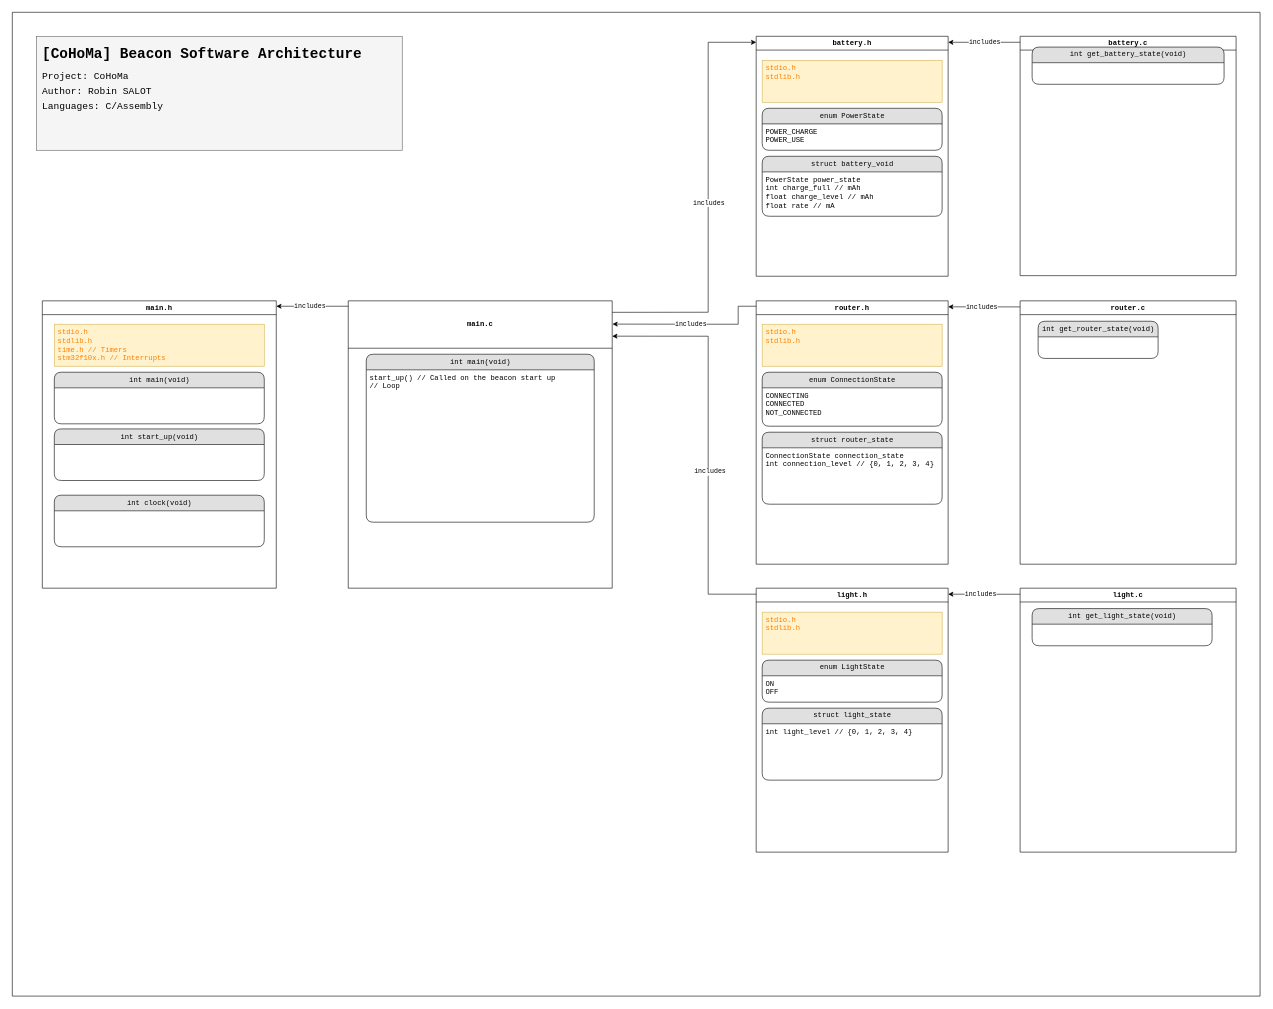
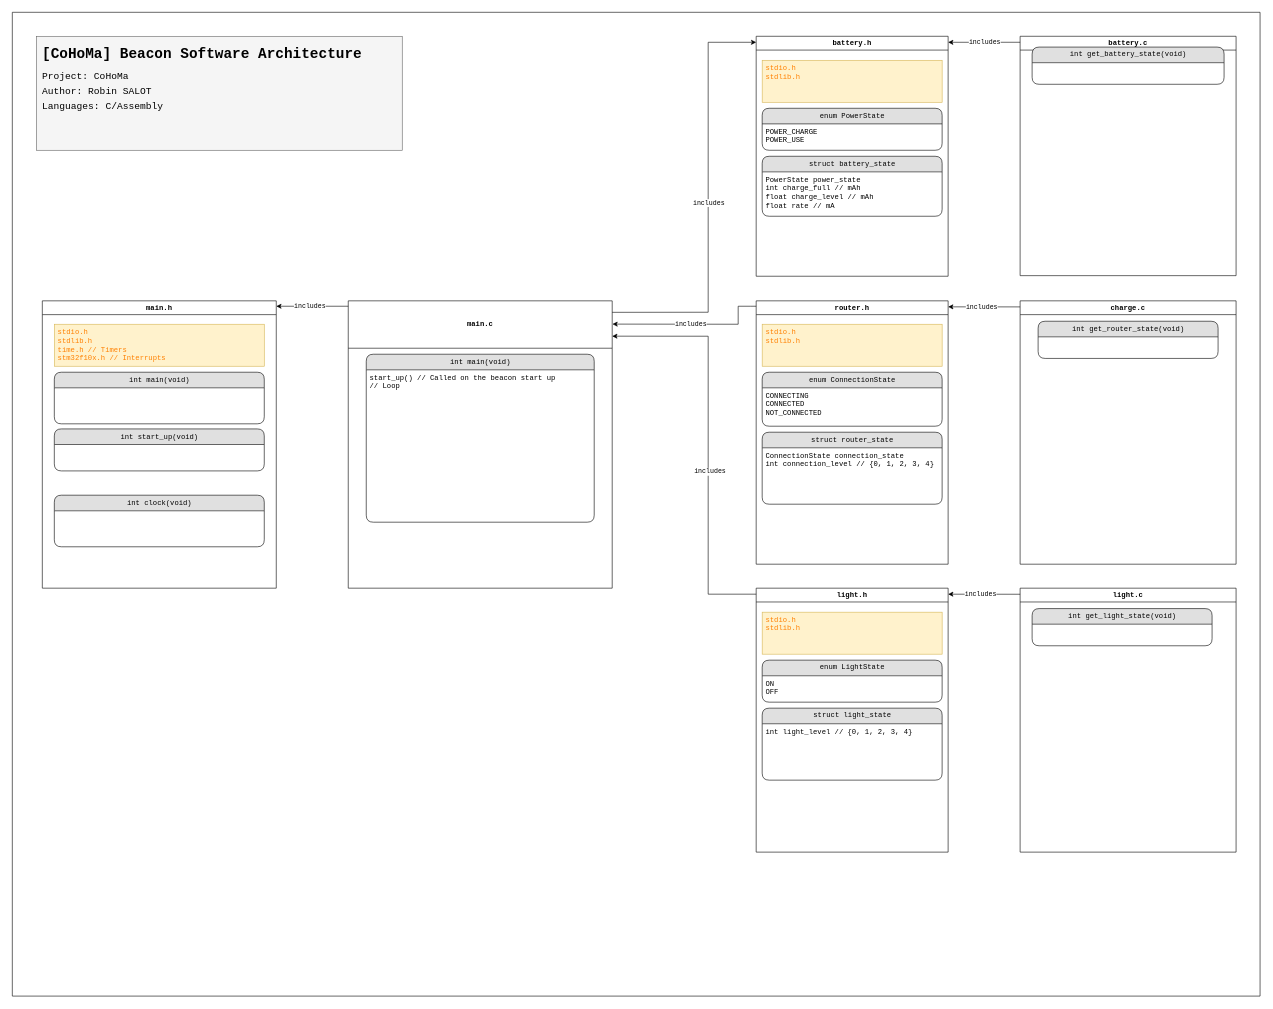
  <mxCell id="0" />
  <mxCell id="1" parent="0" />
  <mxCell id="2" value="&lt;div&gt;main.c&lt;/div&gt;" style="swimlane;whiteSpace=wrap;html=1;startSize=79;fontFamily=Courier New;" parent="1" vertex="1"><mxGeometry x="580" y="501" width="440" height="479" as="geometry" /></mxCell>
  <mxCell id="3" value="&lt;div&gt;int main(void)&lt;/div&gt;" style="swimlane;html=1;fontStyle=0;childLayout=stackLayout;horizontal=1;startSize=26;fillColor=#e0e0e0;horizontalStack=0;resizeParent=1;resizeLast=0;collapsible=1;marginBottom=0;swimlaneFillColor=#ffffff;align=center;rounded=1;shadow=0;comic=0;labelBackgroundColor=none;strokeWidth=1;fontFamily=Courier New;fontSize=12" parent="2" vertex="1"><mxGeometry x="30" y="89" width="380" height="280" as="geometry" /></mxCell>
  <mxCell id="4" value="&lt;div&gt;start_up() // Called on the beacon start up&lt;br&gt;&lt;/div&gt;&lt;div&gt;// Loop&lt;br&gt;&lt;/div&gt;" style="text;html=1;strokeColor=none;fillColor=none;spacingLeft=4;spacingRight=4;whiteSpace=wrap;overflow=hidden;rotatable=0;points=[[0,0.5],[1,0.5]];portConstraint=eastwest;fontFamily=Courier New;" parent="3" vertex="1"><mxGeometry y="26" width="380" height="54" as="geometry" /></mxCell>
  <mxCell id="5" value="&lt;div&gt;battery.c&lt;/div&gt;" style="swimlane;whiteSpace=wrap;html=1;fontFamily=Courier New;" parent="1" vertex="1"><mxGeometry x="1700" y="60" width="360" height="399" as="geometry" /></mxCell>
  <mxCell id="6" value="&lt;div&gt;int get_battery_state(void)&lt;/div&gt;" style="swimlane;html=1;fontStyle=0;childLayout=stackLayout;horizontal=1;startSize=26;fillColor=#e0e0e0;horizontalStack=0;resizeParent=1;resizeLast=0;collapsible=1;marginBottom=0;swimlaneFillColor=#ffffff;align=center;rounded=1;shadow=0;comic=0;labelBackgroundColor=none;strokeWidth=1;fontFamily=Courier New;fontSize=12" parent="5" vertex="1"><mxGeometry x="20" y="18" width="320" height="62" as="geometry" /></mxCell>
  <mxCell id="7" value="&lt;div&gt;battery.h&lt;/div&gt;" style="swimlane;whiteSpace=wrap;html=1;startSize=23;fontFamily=Courier New;" parent="1" vertex="1"><mxGeometry x="1260" y="60" width="320" height="400" as="geometry" /></mxCell>
  <mxCell id="8" value="enum PowerState" style="swimlane;html=1;fontStyle=0;childLayout=stackLayout;horizontal=1;startSize=26;fillColor=#e0e0e0;horizontalStack=0;resizeParent=1;resizeLast=0;collapsible=1;marginBottom=0;swimlaneFillColor=#ffffff;align=center;rounded=1;shadow=0;comic=0;labelBackgroundColor=none;strokeWidth=1;fontFamily=Courier New;fontSize=12" parent="7" vertex="1"><mxGeometry x="10" y="120" width="300" height="70" as="geometry" /></mxCell>
  <mxCell id="9" value="&lt;div&gt;POWER_CHARGE&lt;/div&gt;&lt;div&gt;POWER_USE&lt;br&gt;&lt;/div&gt;" style="text;html=1;strokeColor=none;fillColor=none;spacingLeft=4;spacingRight=4;whiteSpace=wrap;overflow=hidden;rotatable=0;points=[[0,0.5],[1,0.5]];portConstraint=eastwest;fontFamily=Courier New;" parent="8" vertex="1"><mxGeometry y="26" width="300" height="34" as="geometry" /></mxCell>
- <mxCell id="10" value="struct battery_void" style="swimlane;html=1;fontStyle=0;childLayout=stackLayout;horizontal=1;startSize=26;fillColor=#e0e0e0;horizontalStack=0;resizeParent=1;resizeLast=0;collapsible=1;marginBottom=0;swimlaneFillColor=#ffffff;align=center;rounded=1;shadow=0;comic=0;labelBackgroundColor=none;strokeWidth=1;fontFamily=Courier New;fontSize=12" parent="7" vertex="1"><mxGeometry x="10" y="200" width="300" height="100" as="geometry" /></mxCell>
+ <mxCell id="10" value="struct battery_state" style="swimlane;html=1;fontStyle=0;childLayout=stackLayout;horizontal=1;startSize=26;fillColor=#e0e0e0;horizontalStack=0;resizeParent=1;resizeLast=0;collapsible=1;marginBottom=0;swimlaneFillColor=#ffffff;align=center;rounded=1;shadow=0;comic=0;labelBackgroundColor=none;strokeWidth=1;fontFamily=Courier New;fontSize=12" parent="7" vertex="1"><mxGeometry x="10" y="200" width="300" height="100" as="geometry" /></mxCell>
  <mxCell id="11" value="&lt;div&gt;PowerState power_state&lt;br&gt;&lt;/div&gt;&lt;div&gt;int charge_full // mAh&lt;br&gt;&lt;/div&gt;float charge_level // mAh&lt;br&gt;&lt;div&gt;float rate // mA&lt;br&gt;&lt;/div&gt;" style="text;html=1;strokeColor=none;fillColor=none;spacingLeft=4;spacingRight=4;whiteSpace=wrap;overflow=hidden;rotatable=0;points=[[0,0.5],[1,0.5]];portConstraint=eastwest;fontFamily=Courier New;" parent="10" vertex="1"><mxGeometry y="26" width="300" height="68" as="geometry" /></mxCell>
  <mxCell id="12" value="" style="rounded=0;whiteSpace=wrap;html=1;fillColor=#fff2cc;strokeColor=#d6b656;fontFamily=Courier New;" parent="7" vertex="1"><mxGeometry x="10" y="40" width="300" height="70" as="geometry" /></mxCell>
  <mxCell id="13" value="&lt;div&gt;&lt;font color=&quot;#FF8000&quot;&gt;stdio.h&lt;/font&gt;&lt;/div&gt;&lt;div&gt;&lt;font color=&quot;#FF8000&quot;&gt;stdlib.h&lt;br&gt;&lt;/font&gt;&lt;/div&gt;" style="text;html=1;strokeColor=none;fillColor=none;spacingLeft=4;spacingRight=4;whiteSpace=wrap;overflow=hidden;rotatable=0;points=[[0,0.5],[1,0.5]];portConstraint=eastwest;fontFamily=Courier New;" parent="7" vertex="1"><mxGeometry x="10" y="40" width="300" height="70" as="geometry" /></mxCell>
  <mxCell id="14" value="" style="endArrow=classic;html=1;rounded=0;exitX=0;exitY=0.025;exitDx=0;exitDy=0;exitPerimeter=0;entryX=0;entryY=0.025;entryDx=0;entryDy=0;entryPerimeter=0;fontFamily=Courier New;" parent="1" source="5" edge="1"><mxGeometry width="50" height="50" relative="1" as="geometry"><mxPoint x="1660" y="70" as="sourcePoint" /><mxPoint x="1580" y="70" as="targetPoint" /><Array as="points" /></mxGeometry></mxCell>
  <mxCell id="15" value="&lt;div&gt;includes&lt;/div&gt;" style="edgeLabel;html=1;align=center;verticalAlign=middle;resizable=0;points=[];fontFamily=Courier New;" parent="14" vertex="1" connectable="0"><mxGeometry x="-0.129" y="1" relative="1" as="geometry"><mxPoint x="-8" as="offset" /></mxGeometry></mxCell>
- <mxCell id="16" value="router.c" style="swimlane;whiteSpace=wrap;html=1;startSize=23;fontFamily=Courier New;" parent="1" vertex="1"><mxGeometry x="1700" y="501" width="360" height="439" as="geometry" /></mxCell>
- <mxCell id="17" value="int get_router_state(void)" style="swimlane;html=1;fontStyle=0;childLayout=stackLayout;horizontal=1;startSize=26;fillColor=#e0e0e0;horizontalStack=0;resizeParent=1;resizeLast=0;collapsible=1;marginBottom=0;swimlaneFillColor=#ffffff;align=center;rounded=1;shadow=0;comic=0;labelBackgroundColor=none;strokeWidth=1;fontFamily=Courier New;fontSize=12" parent="16" vertex="1"><mxGeometry x="30" y="34" width="200" height="62" as="geometry" /></mxCell>
+ <mxCell id="16" value="charge.c" style="swimlane;whiteSpace=wrap;html=1;startSize=23;fontFamily=Courier New;" parent="1" vertex="1"><mxGeometry x="1700" y="501" width="360" height="439" as="geometry" /></mxCell>
+ <mxCell id="17" value="int get_router_state(void)" style="swimlane;html=1;fontStyle=0;childLayout=stackLayout;horizontal=1;startSize=26;fillColor=#e0e0e0;horizontalStack=0;resizeParent=1;resizeLast=0;collapsible=1;marginBottom=0;swimlaneFillColor=#ffffff;align=center;rounded=1;shadow=0;comic=0;labelBackgroundColor=none;strokeWidth=1;fontFamily=Courier New;fontSize=12" parent="16" vertex="1"><mxGeometry x="30" y="34" width="300" height="62" as="geometry" /></mxCell>
  <mxCell id="18" value="router.h" style="swimlane;whiteSpace=wrap;html=1;startSize=23;fontFamily=Courier New;" parent="1" vertex="1"><mxGeometry x="1260" y="501" width="320" height="439" as="geometry" /></mxCell>
  <mxCell id="19" value="enum ConnectionState" style="swimlane;html=1;fontStyle=0;childLayout=stackLayout;horizontal=1;startSize=26;fillColor=#e0e0e0;horizontalStack=0;resizeParent=1;resizeLast=0;collapsible=1;marginBottom=0;swimlaneFillColor=#ffffff;align=center;rounded=1;shadow=0;comic=0;labelBackgroundColor=none;strokeWidth=1;fontFamily=Courier New;fontSize=12" parent="18" vertex="1"><mxGeometry x="10" y="119" width="300" height="90" as="geometry" /></mxCell>
  <mxCell id="20" value="&lt;div&gt;CONNECTING&lt;/div&gt;&lt;div&gt;CONNECTED&lt;/div&gt;&lt;div&gt;NOT_CONNECTED&lt;br&gt;&lt;/div&gt;" style="text;html=1;strokeColor=none;fillColor=none;spacingLeft=4;spacingRight=4;whiteSpace=wrap;overflow=hidden;rotatable=0;points=[[0,0.5],[1,0.5]];portConstraint=eastwest;fontFamily=Courier New;" parent="19" vertex="1"><mxGeometry y="26" width="300" height="54" as="geometry" /></mxCell>
  <mxCell id="21" value="struct router_state" style="swimlane;html=1;fontStyle=0;childLayout=stackLayout;horizontal=1;startSize=26;fillColor=#e0e0e0;horizontalStack=0;resizeParent=1;resizeLast=0;collapsible=1;marginBottom=0;swimlaneFillColor=#ffffff;align=center;rounded=1;shadow=0;comic=0;labelBackgroundColor=none;strokeWidth=1;fontFamily=Courier New;fontSize=12" parent="18" vertex="1"><mxGeometry x="10" y="219" width="300" height="120" as="geometry" /></mxCell>
  <mxCell id="22" value="&lt;div&gt;ConnectionState connection_state&lt;/div&gt;&lt;div&gt;int connection_level // {0, 1, 2, 3, 4}&lt;/div&gt;" style="text;html=1;strokeColor=none;fillColor=none;spacingLeft=4;spacingRight=4;whiteSpace=wrap;overflow=hidden;rotatable=0;points=[[0,0.5],[1,0.5]];portConstraint=eastwest;fontFamily=Courier New;" parent="21" vertex="1"><mxGeometry y="26" width="300" height="54" as="geometry" /></mxCell>
  <mxCell id="23" value="" style="rounded=0;whiteSpace=wrap;html=1;fillColor=#fff2cc;strokeColor=#d6b656;fontFamily=Courier New;" parent="18" vertex="1"><mxGeometry x="10" y="39" width="300" height="70" as="geometry" /></mxCell>
  <mxCell id="24" value="&lt;div&gt;light.c&lt;/div&gt;" style="swimlane;whiteSpace=wrap;html=1;startSize=23;fontFamily=Courier New;" parent="1" vertex="1"><mxGeometry x="1700" y="980" width="360" height="440" as="geometry" /></mxCell>
  <mxCell id="25" value="int get_light_state(void)" style="swimlane;html=1;fontStyle=0;childLayout=stackLayout;horizontal=1;startSize=26;fillColor=#e0e0e0;horizontalStack=0;resizeParent=1;resizeLast=0;collapsible=1;marginBottom=0;swimlaneFillColor=#ffffff;align=center;rounded=1;shadow=0;comic=0;labelBackgroundColor=none;strokeWidth=1;fontFamily=Courier New;fontSize=12" parent="24" vertex="1"><mxGeometry x="20" y="34" width="300" height="62" as="geometry" /></mxCell>
  <mxCell id="26" value="light.h" style="swimlane;whiteSpace=wrap;html=1;startSize=23;fontFamily=Courier New;" parent="1" vertex="1"><mxGeometry x="1260" y="980" width="320" height="440" as="geometry" /></mxCell>
  <mxCell id="27" value="enum LightState" style="swimlane;html=1;fontStyle=0;childLayout=stackLayout;horizontal=1;startSize=26;fillColor=#e0e0e0;horizontalStack=0;resizeParent=1;resizeLast=0;collapsible=1;marginBottom=0;swimlaneFillColor=#ffffff;align=center;rounded=1;shadow=0;comic=0;labelBackgroundColor=none;strokeWidth=1;fontFamily=Courier New;fontSize=12" parent="26" vertex="1"><mxGeometry x="10" y="120" width="300" height="70" as="geometry" /></mxCell>
  <mxCell id="28" value="&lt;div&gt;ON&lt;/div&gt;&lt;div&gt;OFF&lt;br&gt;&lt;/div&gt;" style="text;html=1;strokeColor=none;fillColor=none;spacingLeft=4;spacingRight=4;whiteSpace=wrap;overflow=hidden;rotatable=0;points=[[0,0.5],[1,0.5]];portConstraint=eastwest;fontFamily=Courier New;" parent="27" vertex="1"><mxGeometry y="26" width="300" height="44" as="geometry" /></mxCell>
  <mxCell id="29" value="struct light_state" style="swimlane;html=1;fontStyle=0;childLayout=stackLayout;horizontal=1;startSize=26;fillColor=#e0e0e0;horizontalStack=0;resizeParent=1;resizeLast=0;collapsible=1;marginBottom=0;swimlaneFillColor=#ffffff;align=center;rounded=1;shadow=0;comic=0;labelBackgroundColor=none;strokeWidth=1;fontFamily=Courier New;fontSize=12" parent="26" vertex="1"><mxGeometry x="10" y="200" width="300" height="120" as="geometry" /></mxCell>
  <mxCell id="30" value="int light_level // {0, 1, 2, 3, 4}" style="text;html=1;strokeColor=none;fillColor=none;spacingLeft=4;spacingRight=4;whiteSpace=wrap;overflow=hidden;rotatable=0;points=[[0,0.5],[1,0.5]];portConstraint=eastwest;fontFamily=Courier New;" parent="29" vertex="1"><mxGeometry y="26" width="300" height="54" as="geometry" /></mxCell>
  <mxCell id="31" value="" style="rounded=0;whiteSpace=wrap;html=1;fillColor=#fff2cc;strokeColor=#d6b656;fontFamily=Courier New;" parent="26" vertex="1"><mxGeometry x="10" y="40" width="300" height="70" as="geometry" /></mxCell>
  <mxCell id="32" value="&lt;div&gt;&lt;font color=&quot;#FF8000&quot;&gt;stdio.h&lt;/font&gt;&lt;/div&gt;&lt;div&gt;&lt;font color=&quot;#FF8000&quot;&gt;stdlib.h&lt;br&gt;&lt;/font&gt;&lt;/div&gt;" style="text;html=1;strokeColor=none;fillColor=none;spacingLeft=4;spacingRight=4;whiteSpace=wrap;overflow=hidden;rotatable=0;points=[[0,0.5],[1,0.5]];portConstraint=eastwest;fontFamily=Courier New;" parent="26" vertex="1"><mxGeometry x="10" y="40" width="300" height="70" as="geometry" /></mxCell>
  <mxCell id="33" value="" style="endArrow=classic;html=1;rounded=0;exitX=0;exitY=0.023;exitDx=0;exitDy=0;exitPerimeter=0;entryX=0;entryY=0.023;entryDx=0;entryDy=0;entryPerimeter=0;fontFamily=Courier New;" parent="1" source="16" edge="1"><mxGeometry width="50" height="50" relative="1" as="geometry"><mxPoint x="1660" y="511" as="sourcePoint" /><mxPoint x="1580" y="511" as="targetPoint" /><Array as="points" /></mxGeometry></mxCell>
  <mxCell id="34" value="includes" style="edgeLabel;html=1;align=center;verticalAlign=middle;resizable=0;points=[];fontFamily=Courier New;" parent="33" vertex="1" connectable="0"><mxGeometry x="0.075" relative="1" as="geometry"><mxPoint as="offset" /></mxGeometry></mxCell>
  <mxCell id="35" value="" style="endArrow=classic;html=1;rounded=0;entryX=1;entryY=0.04;entryDx=0;entryDy=0;entryPerimeter=0;exitX=1;exitY=0.04;exitDx=0;exitDy=0;exitPerimeter=0;fontFamily=Courier New;" parent="1" source="2" edge="1"><mxGeometry width="50" height="50" relative="1" as="geometry"><mxPoint y="400" as="sourcePoint" x="1100" /><mxPoint x="1260" y="70" as="targetPoint" /><Array as="points"><mxPoint x="1180" y="520" /><mxPoint x="1180" y="70" /></Array></mxGeometry></mxCell>
  <mxCell id="36" value="includes" style="edgeLabel;html=1;align=center;verticalAlign=middle;resizable=0;points=[];fontFamily=Courier New;" parent="35" vertex="1" connectable="0"><mxGeometry x="-0.006" y="-5" relative="1" as="geometry"><mxPoint x="-5" as="offset" /></mxGeometry></mxCell>
  <mxCell id="37" value="" style="endArrow=classic;html=1;rounded=0;exitX=0;exitY=0.023;exitDx=0;exitDy=0;exitPerimeter=0;fontFamily=Courier New;" parent="1" source="24" edge="1"><mxGeometry width="50" height="50" relative="1" as="geometry"><mxPoint x="1660" y="990" as="sourcePoint" /><mxPoint x="1580" y="990" as="targetPoint" /><Array as="points" /></mxGeometry></mxCell>
  <mxCell id="38" value="includes" style="edgeLabel;html=1;align=center;verticalAlign=middle;resizable=0;points=[];fontFamily=Courier New;" parent="37" vertex="1" connectable="0"><mxGeometry x="0.111" relative="1" as="geometry"><mxPoint as="offset" /></mxGeometry></mxCell>
  <mxCell id="39" value="" style="endArrow=classic;html=1;rounded=0;entryX=1.001;entryY=0.081;entryDx=0;entryDy=0;entryPerimeter=0;fontFamily=Courier New;" parent="1" target="2" edge="1"><mxGeometry width="50" height="50" relative="1" as="geometry"><mxPoint x="1260" y="510" as="sourcePoint" /><mxPoint x="1060" y="620" as="targetPoint" /><Array as="points"><mxPoint x="1250" y="510" /><mxPoint x="1230" y="510" /><mxPoint x="1230" y="540" /></Array></mxGeometry></mxCell>
  <mxCell id="40" value="&lt;div&gt;includes&lt;/div&gt;" style="edgeLabel;html=1;align=center;verticalAlign=middle;resizable=0;points=[];fontFamily=Courier New;" parent="39" vertex="1" connectable="0"><mxGeometry x="0.032" y="1" relative="1" as="geometry"><mxPoint as="offset" /></mxGeometry></mxCell>
  <mxCell id="41" value="" style="endArrow=classic;html=1;rounded=0;entryX=1;entryY=0.123;entryDx=0;entryDy=0;entryPerimeter=0;fontFamily=Courier New;" parent="1" target="2" edge="1"><mxGeometry width="50" height="50" relative="1" as="geometry"><mxPoint x="1260" y="990" as="sourcePoint" /><mxPoint x="1080" y="780" as="targetPoint" /><Array as="points"><mxPoint x="1180" y="990" /><mxPoint x="1180" y="560" /></Array></mxGeometry></mxCell>
  <mxCell id="42" value="&lt;div&gt;includes&lt;/div&gt;" style="edgeLabel;html=1;align=center;verticalAlign=middle;resizable=0;points=[];fontFamily=Courier New;" parent="41" vertex="1" connectable="0"><mxGeometry x="-0.15" y="-2" relative="1" as="geometry"><mxPoint as="offset" /></mxGeometry></mxCell>
  <mxCell id="43" value="main.h" style="swimlane;whiteSpace=wrap;html=1;startSize=23;fontFamily=Courier New;" parent="1" vertex="1"><mxGeometry x="70" y="501" width="390" height="479" as="geometry" /></mxCell>
  <mxCell id="44" value="" style="rounded=0;whiteSpace=wrap;html=1;fillColor=#f5f5f5;strokeColor=#666666;fontFamily=Courier New;fontColor=#333333;" parent="1" vertex="1"><mxGeometry x="60" y="60" width="610" height="190" as="geometry" /></mxCell>
  <mxCell id="45" value="&lt;h1&gt;[CoHoMa] Beacon Software Architecture&lt;br&gt;&lt;/h1&gt;&lt;p style=&quot;line-height: 100%;&quot;&gt;&lt;font style=&quot;font-size: 16px;&quot;&gt;Project: CoHoMa&lt;br&gt;&lt;/font&gt;&lt;/p&gt;&lt;p style=&quot;line-height: 100%;&quot;&gt;&lt;font style=&quot;font-size: 16px;&quot;&gt;Author: Robin SALOT&lt;br&gt;&lt;/font&gt;&lt;/p&gt;&lt;p style=&quot;line-height: 100%;&quot;&gt;&lt;font style=&quot;font-size: 16px;&quot;&gt;Languages: C/Assembly&lt;/font&gt;&lt;/p&gt;" style="text;html=1;strokeColor=none;fillColor=none;spacing=5;spacingTop=-20;whiteSpace=wrap;overflow=hidden;rounded=0;fontFamily=Courier New;" parent="1" vertex="1"><mxGeometry x="65" y="70" width="575" height="160" as="geometry" /></mxCell>
  <mxCell id="46" value="" style="endArrow=classic;html=1;rounded=0;exitX=0;exitY=0.023;exitDx=0;exitDy=0;exitPerimeter=0;entryX=0;entryY=0.023;entryDx=0;entryDy=0;entryPerimeter=0;fontFamily=Courier New;" parent="1" edge="1"><mxGeometry width="50" height="50" relative="1" as="geometry"><mxPoint x="580" y="510" as="sourcePoint" /><mxPoint x="460" y="510" as="targetPoint" /><Array as="points" /></mxGeometry></mxCell>
  <mxCell id="47" value="includes" style="edgeLabel;html=1;align=center;verticalAlign=middle;resizable=0;points=[];fontFamily=Courier New;" parent="46" vertex="1" connectable="0"><mxGeometry x="0.075" relative="1" as="geometry"><mxPoint as="offset" /></mxGeometry></mxCell>
  <mxCell id="48" value="" style="swimlane;startSize=0;fontFamily=Courier New;" parent="1" vertex="1"><mxGeometry x="20" y="20" width="2080" height="1640" as="geometry" /></mxCell>
  <mxCell id="49" value="" style="rounded=0;whiteSpace=wrap;html=1;fillColor=#fff2cc;strokeColor=#d6b656;fontFamily=Courier New;" parent="48" vertex="1"><mxGeometry x="70" y="520" width="350" height="70" as="geometry" /></mxCell>
  <mxCell id="50" value="&lt;div&gt;int main(void)&lt;/div&gt;" style="swimlane;html=1;fontStyle=0;childLayout=stackLayout;horizontal=1;startSize=26;fillColor=#e0e0e0;horizontalStack=0;resizeParent=1;resizeLast=0;collapsible=1;marginBottom=0;swimlaneFillColor=#ffffff;align=center;rounded=1;shadow=0;comic=0;labelBackgroundColor=none;strokeWidth=1;fontFamily=Courier New;fontSize=12" parent="48" vertex="1"><mxGeometry x="70" y="600" width="350" height="86" as="geometry" /></mxCell>
- <mxCell id="51" value="int start_up(void)" style="swimlane;html=1;fontStyle=0;childLayout=stackLayout;horizontal=1;startSize=26;fillColor=#e0e0e0;horizontalStack=0;resizeParent=1;resizeLast=0;collapsible=1;marginBottom=0;swimlaneFillColor=#ffffff;align=center;rounded=1;shadow=0;comic=0;labelBackgroundColor=none;strokeWidth=1;fontFamily=Courier New;fontSize=12" parent="48" vertex="1"><mxGeometry x="70" y="694.5" width="350" height="86" as="geometry" /></mxCell>
+ <mxCell id="51" value="int start_up(void)" style="swimlane;html=1;fontStyle=0;childLayout=stackLayout;horizontal=1;startSize=26;fillColor=#e0e0e0;horizontalStack=0;resizeParent=1;resizeLast=0;collapsible=1;marginBottom=0;swimlaneFillColor=#ffffff;align=center;rounded=1;shadow=0;comic=0;labelBackgroundColor=none;strokeWidth=1;fontFamily=Courier New;fontSize=12" parent="48" vertex="1"><mxGeometry x="70" y="694.5" width="350" height="70" as="geometry" /></mxCell>
  <mxCell id="52" value="&lt;div&gt;&lt;font color=&quot;#FF8000&quot;&gt;stdio.h&lt;/font&gt;&lt;/div&gt;&lt;div&gt;&lt;font color=&quot;#FF8000&quot;&gt;stdlib.h&lt;br&gt;&lt;/font&gt;&lt;/div&gt;" style="text;html=1;strokeColor=none;fillColor=none;spacingLeft=4;spacingRight=4;whiteSpace=wrap;overflow=hidden;rotatable=0;points=[[0,0.5],[1,0.5]];portConstraint=eastwest;fontFamily=Courier New;" parent="48" vertex="1"><mxGeometry x="1250" y="520" width="300" height="70" as="geometry" /></mxCell>
  <mxCell id="53" value="&lt;div&gt;&lt;font color=&quot;#FF8000&quot;&gt;stdio.h&lt;/font&gt;&lt;/div&gt;&lt;div&gt;&lt;font color=&quot;#FF8000&quot;&gt;stdlib.h&lt;/font&gt;&lt;/div&gt;&lt;div&gt;&lt;font color=&quot;#FF8000&quot;&gt;time.h // Timers&lt;br&gt;&lt;/font&gt;&lt;/div&gt;&lt;div&gt;&lt;font color=&quot;#FF8000&quot;&gt;stm32f10x.h // Interrupts&lt;br&gt;&lt;/font&gt;&lt;/div&gt;" style="text;html=1;strokeColor=none;fillColor=none;spacingLeft=4;spacingRight=4;whiteSpace=wrap;overflow=hidden;rotatable=0;points=[[0,0.5],[1,0.5]];portConstraint=eastwest;fontFamily=Courier New;" parent="48" vertex="1"><mxGeometry x="70" y="520" width="300" height="70" as="geometry" /></mxCell>
  <mxCell id="54" value="&lt;div&gt;int clock(void)&lt;/div&gt;" style="swimlane;html=1;fontStyle=0;childLayout=stackLayout;horizontal=1;startSize=26;fillColor=#e0e0e0;horizontalStack=0;resizeParent=1;resizeLast=0;collapsible=1;marginBottom=0;swimlaneFillColor=#ffffff;align=center;rounded=1;shadow=0;comic=0;labelBackgroundColor=none;strokeWidth=1;fontFamily=Courier New;fontSize=12" vertex="1" parent="48"><mxGeometry x="70" y="805" width="350" height="86" as="geometry" /></mxCell>
